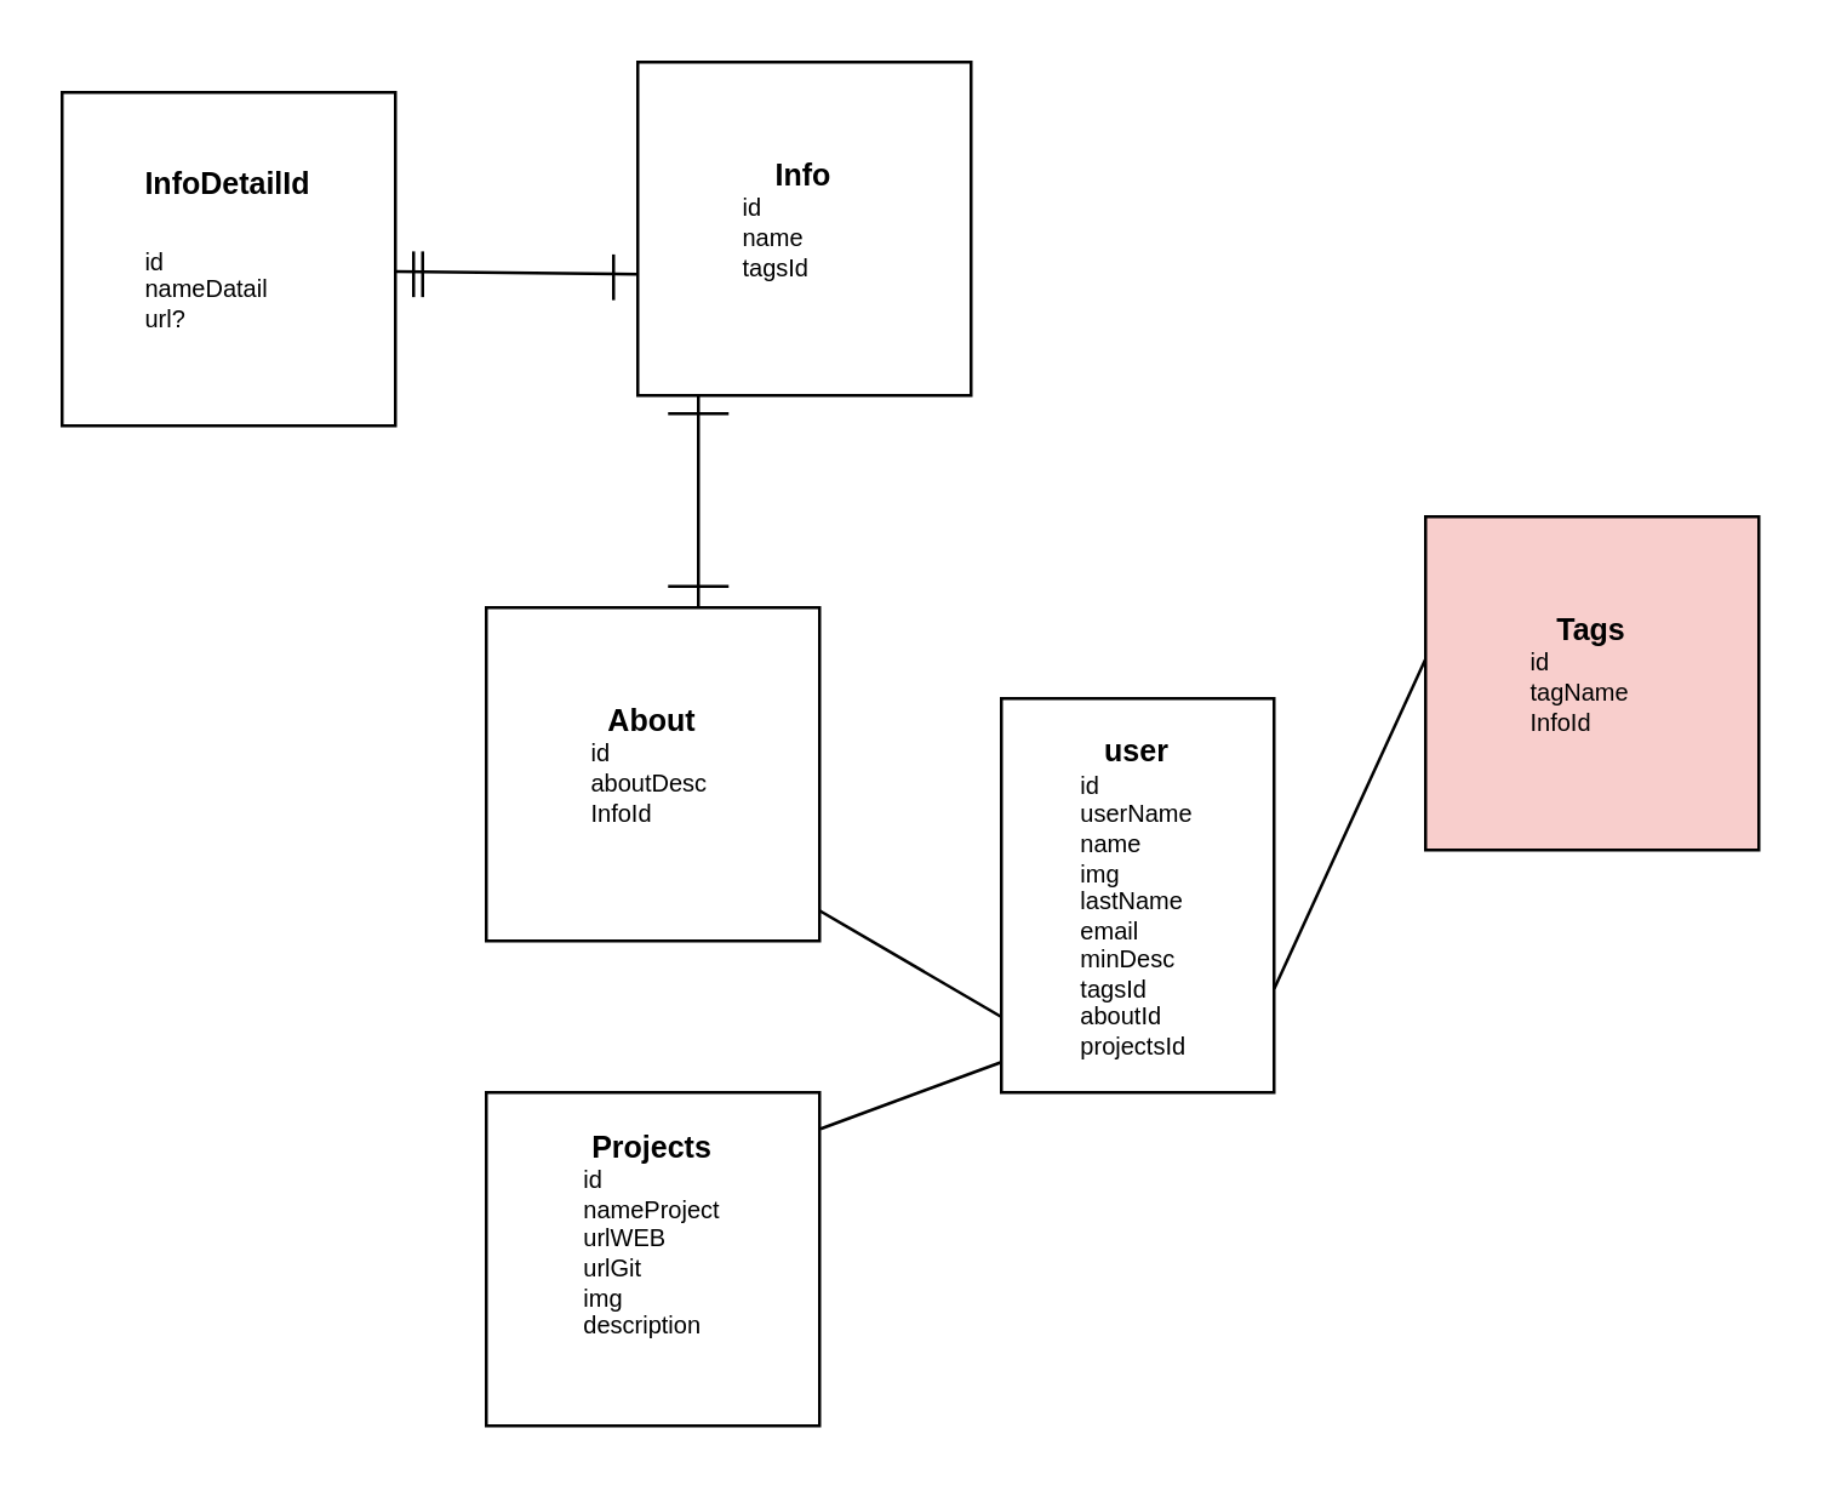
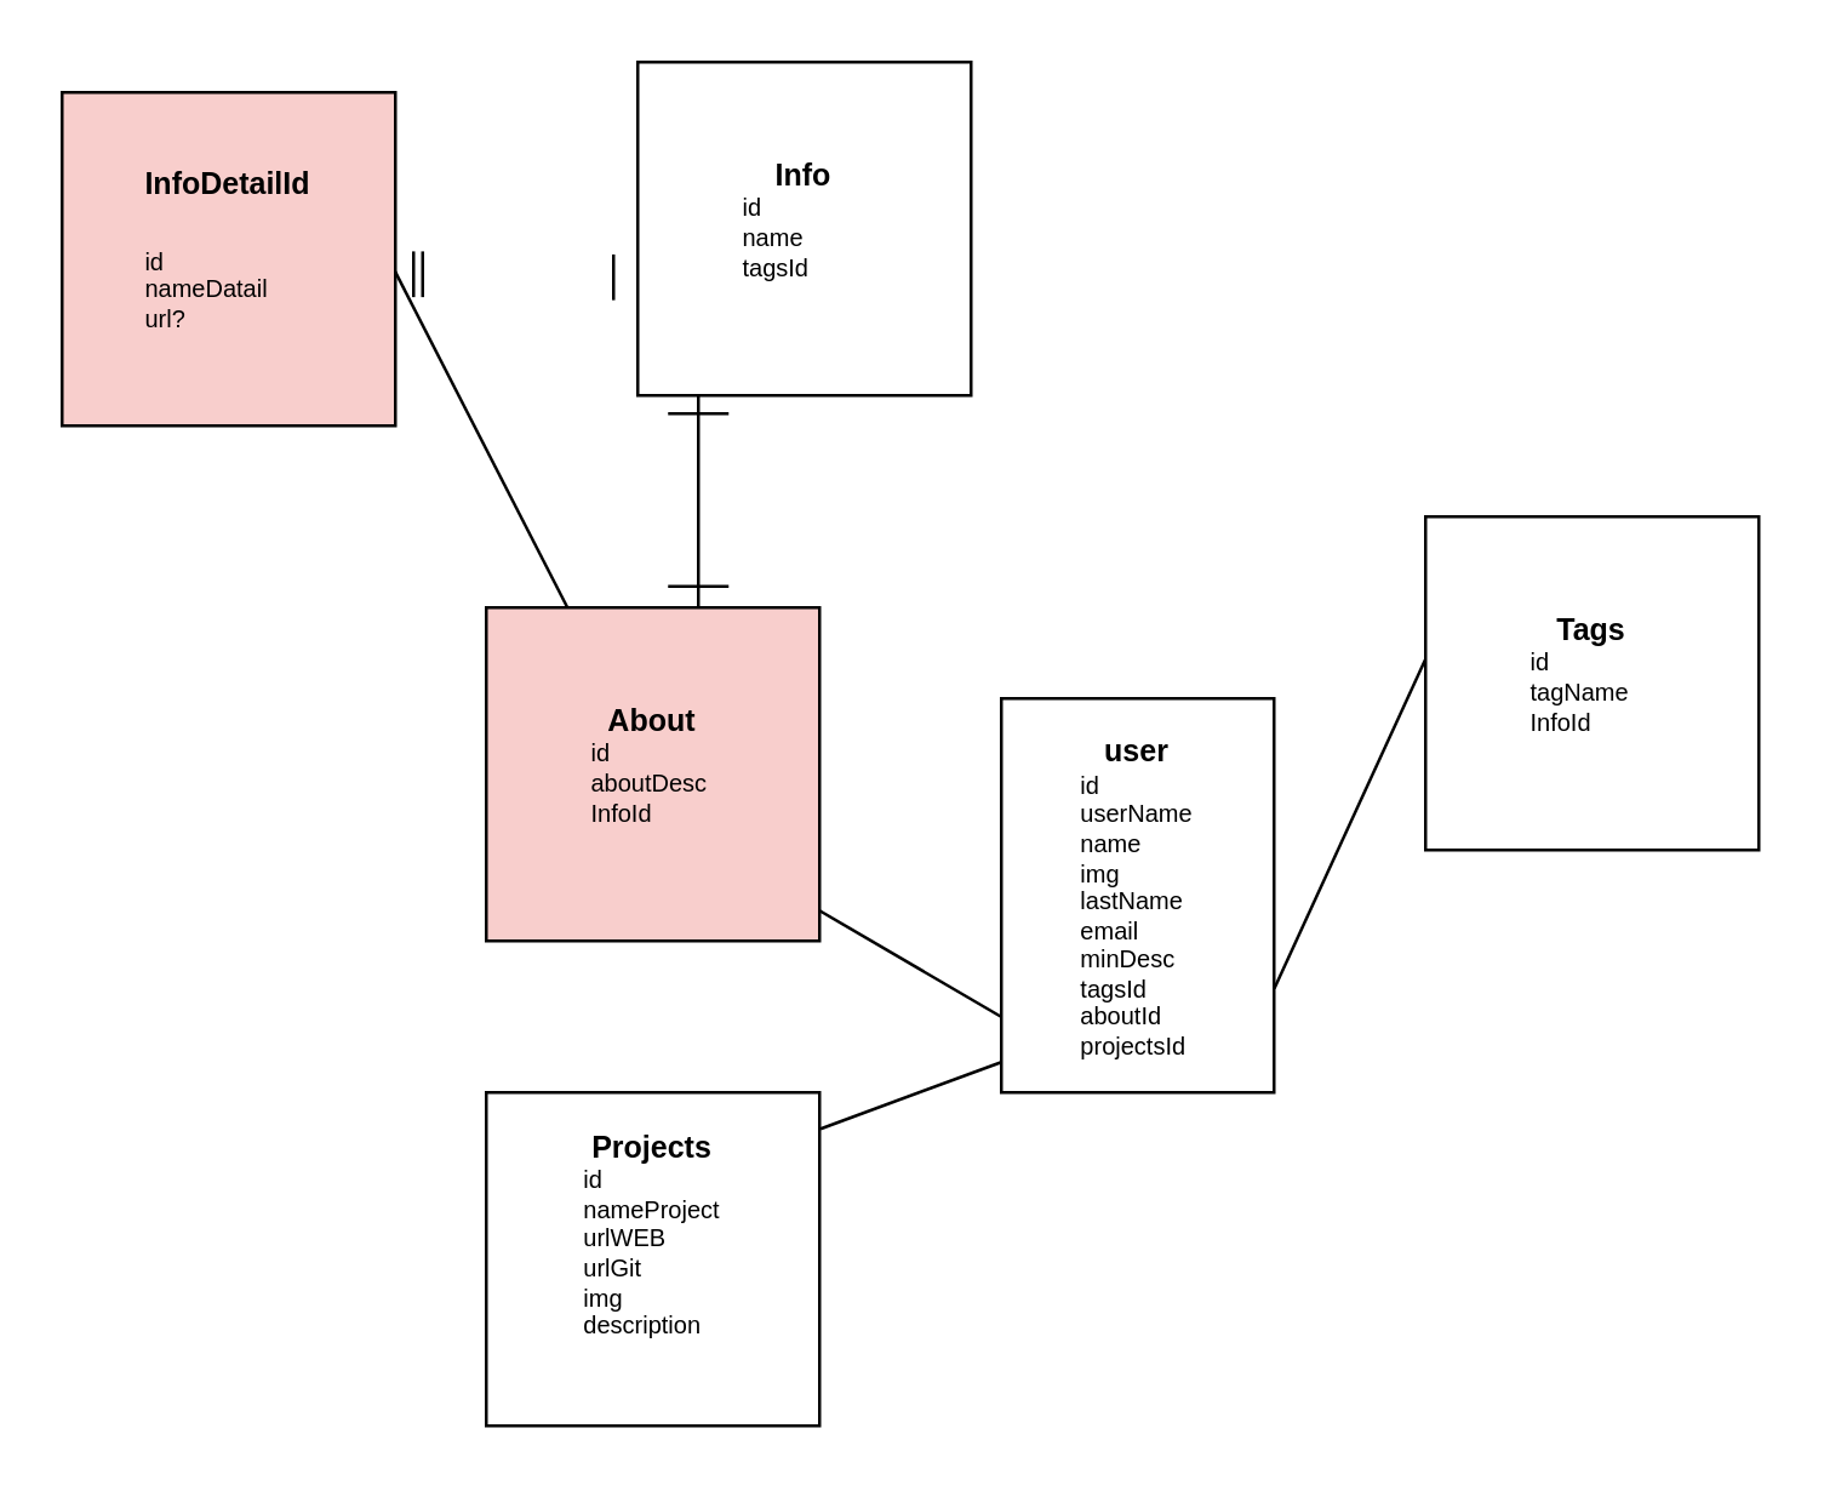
  <mxCell id="0" />
  <mxCell id="1" parent="0" />
  <mxCell id="2" value="&lt;div style=&quot;&quot;&gt;&lt;div style=&quot;border-color: var(--border-color);&quot;&gt;&lt;span style=&quot;background-color: initial;&quot;&gt;&lt;b style=&quot;&quot;&gt;&lt;font style=&quot;font-size: 10px;&quot;&gt;user&lt;/font&gt;&lt;/b&gt;&lt;/span&gt;&lt;br&gt;&lt;div style=&quot;font-size: 8px; text-align: left;&quot;&gt;&lt;span style=&quot;background-color: initial;&quot;&gt;id&lt;/span&gt;&lt;/div&gt;&lt;span style=&quot;font-size: 8px; background-color: initial;&quot;&gt;&lt;div style=&quot;text-align: left;&quot;&gt;&lt;span style=&quot;background-color: initial;&quot;&gt;userName&lt;/span&gt;&lt;/div&gt;&lt;/span&gt;&lt;span style=&quot;font-size: 8px; background-color: initial;&quot;&gt;&lt;div style=&quot;text-align: left;&quot;&gt;&lt;span style=&quot;background-color: initial;&quot;&gt;name&lt;/span&gt;&lt;/div&gt;&lt;div style=&quot;text-align: left;&quot;&gt;&lt;span style=&quot;background-color: initial;&quot;&gt;img&lt;/span&gt;&lt;/div&gt;&lt;/span&gt;&lt;span style=&quot;font-size: 8px; background-color: initial;&quot;&gt;&lt;div style=&quot;text-align: left;&quot;&gt;&lt;span style=&quot;background-color: initial;&quot;&gt;lastName&lt;/span&gt;&lt;/div&gt;&lt;/span&gt;&lt;span style=&quot;font-size: 8px; background-color: initial;&quot;&gt;&lt;div style=&quot;text-align: left;&quot;&gt;&lt;span style=&quot;background-color: initial;&quot;&gt;email&lt;/span&gt;&lt;/div&gt;&lt;/span&gt;&lt;span style=&quot;font-size: 8px; background-color: initial;&quot;&gt;&lt;div style=&quot;text-align: left;&quot;&gt;&lt;span style=&quot;background-color: initial;&quot;&gt;minDesc&lt;/span&gt;&lt;/div&gt;&lt;/span&gt;&lt;span style=&quot;font-size: 8px; background-color: initial;&quot;&gt;&lt;div style=&quot;text-align: left;&quot;&gt;&lt;span style=&quot;background-color: initial;&quot;&gt;tagsId&lt;/span&gt;&lt;/div&gt;&lt;/span&gt;&lt;span style=&quot;font-size: 8px; background-color: initial;&quot;&gt;&lt;div style=&quot;text-align: left;&quot;&gt;&lt;span style=&quot;background-color: initial;&quot;&gt;aboutId&lt;/span&gt;&lt;/div&gt;&lt;/span&gt;&lt;span style=&quot;font-size: 8px; background-color: initial;&quot;&gt;&lt;div style=&quot;text-align: left;&quot;&gt;&lt;span style=&quot;background-color: initial;&quot;&gt;projectsId&lt;/span&gt;&lt;/div&gt;&lt;/span&gt;&lt;/div&gt;&lt;/div&gt;" style="rounded=0;whiteSpace=wrap;html=1;align=center;" vertex="1" parent="1"><mxGeometry x="330" y="230" width="90" height="130" as="geometry" /></mxCell>
- <mxCell id="3" value="&lt;span style=&quot;background-color: initial; text-align: left; font-size: 10px;&quot;&gt;&lt;b&gt;About&lt;/b&gt;&lt;/span&gt;&lt;br&gt;&lt;span style=&quot;border-color: var(--border-color); background-color: initial; font-size: 8px;&quot;&gt;&lt;div style=&quot;border-color: var(--border-color); text-align: left;&quot;&gt;id&lt;/div&gt;&lt;/span&gt;&lt;span style=&quot;border-color: var(--border-color); background-color: initial; font-size: 8px;&quot;&gt;&lt;div style=&quot;border-color: var(--border-color); text-align: left;&quot;&gt;aboutDesc&lt;/div&gt;&lt;/span&gt;&lt;span style=&quot;border-color: var(--border-color); background-color: initial; font-size: 8px;&quot;&gt;&lt;div style=&quot;border-color: var(--border-color); text-align: left;&quot;&gt;InfoId&lt;/div&gt;&lt;/span&gt;&lt;ul style=&quot;border-color: var(--border-color); font-size: 8px;&quot;&gt;&lt;/ul&gt;" style="whiteSpace=wrap;html=1;aspect=fixed;" vertex="1" parent="1"><mxGeometry x="160" y="200" width="110" height="110" as="geometry" /></mxCell>
+ <mxCell id="3" value="&lt;span style=&quot;background-color: initial; text-align: left; font-size: 10px;&quot;&gt;&lt;b&gt;About&lt;/b&gt;&lt;/span&gt;&lt;br&gt;&lt;span style=&quot;border-color: var(--border-color); background-color: initial; font-size: 8px;&quot;&gt;&lt;div style=&quot;border-color: var(--border-color); text-align: left;&quot;&gt;id&lt;/div&gt;&lt;/span&gt;&lt;span style=&quot;border-color: var(--border-color); background-color: initial; font-size: 8px;&quot;&gt;&lt;div style=&quot;border-color: var(--border-color); text-align: left;&quot;&gt;aboutDesc&lt;/div&gt;&lt;/span&gt;&lt;span style=&quot;border-color: var(--border-color); background-color: initial; font-size: 8px;&quot;&gt;&lt;div style=&quot;border-color: var(--border-color); text-align: left;&quot;&gt;InfoId&lt;/div&gt;&lt;/span&gt;&lt;ul style=&quot;border-color: var(--border-color); font-size: 8px;&quot;&gt;&lt;/ul&gt;" style="whiteSpace=wrap;html=1;aspect=fixed;fillColor=#f8cecc;" vertex="1" parent="1"><mxGeometry x="160" y="200" width="110" height="110" as="geometry" /></mxCell>
  <mxCell id="4" value="&lt;span style=&quot;background-color: initial; text-align: left; font-size: 10px;&quot;&gt;&lt;b&gt;Info&lt;/b&gt;&lt;/span&gt;&lt;br&gt;&lt;span style=&quot;border-color: var(--border-color); background-color: initial; font-size: 8px;&quot;&gt;&lt;div style=&quot;border-color: var(--border-color); text-align: left;&quot;&gt;id&lt;/div&gt;&lt;/span&gt;&lt;span style=&quot;border-color: var(--border-color); background-color: initial; font-size: 8px;&quot;&gt;&lt;div style=&quot;border-color: var(--border-color); text-align: left;&quot;&gt;name&lt;/div&gt;&lt;/span&gt;&lt;span style=&quot;border-color: var(--border-color); background-color: initial; font-size: 8px;&quot;&gt;&lt;div style=&quot;border-color: var(--border-color); text-align: left;&quot;&gt;tagsId&lt;/div&gt;&lt;/span&gt;&lt;ul style=&quot;border-color: var(--border-color); font-size: 8px;&quot;&gt;&lt;/ul&gt;" style="whiteSpace=wrap;html=1;aspect=fixed;" vertex="1" parent="1"><mxGeometry x="210" y="20" width="110" height="110" as="geometry" /></mxCell>
- <mxCell id="5" value="&lt;span style=&quot;text-align: left; background-color: initial; font-size: 10px;&quot;&gt;&lt;b&gt;InfoDetailId&lt;br&gt;&lt;/b&gt;&lt;/span&gt;&lt;br&gt;&lt;span style=&quot;border-color: var(--border-color); background-color: initial; font-size: 8px;&quot;&gt;&lt;div style=&quot;border-color: var(--border-color); text-align: left;&quot;&gt;id&lt;/div&gt;&lt;/span&gt;&lt;span style=&quot;border-color: var(--border-color); background-color: initial; font-size: 8px;&quot;&gt;&lt;div style=&quot;border-color: var(--border-color); text-align: left;&quot;&gt;nameDatail&lt;/div&gt;&lt;div style=&quot;border-color: var(--border-color); text-align: left;&quot;&gt;url?&lt;/div&gt;&lt;/span&gt;&lt;ul style=&quot;border-color: var(--border-color); font-size: 8px;&quot;&gt;&lt;/ul&gt;" style="whiteSpace=wrap;html=1;aspect=fixed;" vertex="1" parent="1"><mxGeometry x="20" y="30" width="110" height="110" as="geometry" /></mxCell>
- <mxCell id="6" value="" style="endArrow=none;html=1;rounded=0;entryX=0;entryY=0.636;entryDx=0;entryDy=0;entryPerimeter=0;exitX=0.999;exitY=0.537;exitDx=0;exitDy=0;exitPerimeter=0;" edge="1" parent="1" source="5" target="4"><mxGeometry width="50" height="50" relative="1" as="geometry"><mxPoint x="130" y="70" as="sourcePoint" /><mxPoint x="190" y="60" as="targetPoint" /></mxGeometry></mxCell>
+ <mxCell id="5" value="&lt;span style=&quot;text-align: left; background-color: initial; font-size: 10px;&quot;&gt;&lt;b&gt;InfoDetailId&lt;br&gt;&lt;/b&gt;&lt;/span&gt;&lt;br&gt;&lt;span style=&quot;border-color: var(--border-color); background-color: initial; font-size: 8px;&quot;&gt;&lt;div style=&quot;border-color: var(--border-color); text-align: left;&quot;&gt;id&lt;/div&gt;&lt;/span&gt;&lt;span style=&quot;border-color: var(--border-color); background-color: initial; font-size: 8px;&quot;&gt;&lt;div style=&quot;border-color: var(--border-color); text-align: left;&quot;&gt;nameDatail&lt;/div&gt;&lt;div style=&quot;border-color: var(--border-color); text-align: left;&quot;&gt;url?&lt;/div&gt;&lt;/span&gt;&lt;ul style=&quot;border-color: var(--border-color); font-size: 8px;&quot;&gt;&lt;/ul&gt;" style="whiteSpace=wrap;html=1;aspect=fixed;fillColor=#f8cecc;" vertex="1" parent="1"><mxGeometry x="20" y="30" width="110" height="110" as="geometry" /></mxCell>
+ <mxCell id="6" value="" style="endArrow=none;html=1;rounded=0;exitX=0.999;exitY=0.537;exitDx=0;exitDy=0;exitPerimeter=0;" edge="1" parent="1" source="5" target="3"><mxGeometry width="50" height="50" relative="1" as="geometry"><mxPoint x="130" y="70" as="sourcePoint" /><mxPoint x="190" y="60" as="targetPoint" /></mxGeometry></mxCell>
  <mxCell id="7" value="" style="endArrow=none;html=1;rounded=0;" edge="1" parent="1"><mxGeometry width="50" height="50" relative="1" as="geometry"><mxPoint x="136" y="82.46" as="sourcePoint" /><mxPoint x="136" y="97.55" as="targetPoint" /></mxGeometry></mxCell>
  <mxCell id="8" value="" style="endArrow=none;html=1;rounded=0;" edge="1" parent="1"><mxGeometry width="50" height="50" relative="1" as="geometry"><mxPoint x="139" y="82.46" as="sourcePoint" /><mxPoint x="139" y="97.55" as="targetPoint" /></mxGeometry></mxCell>
  <mxCell id="9" value="" style="endArrow=none;html=1;rounded=0;" edge="1" parent="1"><mxGeometry width="50" height="50" relative="1" as="geometry"><mxPoint x="202" y="83.46" as="sourcePoint" /><mxPoint x="202" y="98.55" as="targetPoint" /></mxGeometry></mxCell>
  <mxCell id="10" value="" style="endArrow=none;html=1;rounded=0;" edge="1" parent="1"><mxGeometry width="50" height="50" relative="1" as="geometry"><mxPoint x="230" y="200" as="sourcePoint" /><mxPoint x="230" y="130" as="targetPoint" /></mxGeometry></mxCell>
  <mxCell id="11" value="" style="endArrow=none;html=1;rounded=0;" edge="1" parent="1"><mxGeometry width="50" height="50" relative="1" as="geometry"><mxPoint x="220" y="136" as="sourcePoint" /><mxPoint x="240" y="136" as="targetPoint" /></mxGeometry></mxCell>
  <mxCell id="12" value="" style="endArrow=none;html=1;rounded=0;" edge="1" parent="1"><mxGeometry width="50" height="50" relative="1" as="geometry"><mxPoint x="220" y="193" as="sourcePoint" /><mxPoint x="240" y="193" as="targetPoint" /></mxGeometry></mxCell>
  <mxCell id="13" value="" style="endArrow=none;html=1;rounded=0;entryX=-0.003;entryY=0.807;entryDx=0;entryDy=0;entryPerimeter=0;" edge="1" parent="1" target="2"><mxGeometry width="50" height="50" relative="1" as="geometry"><mxPoint x="270" y="300" as="sourcePoint" /><mxPoint x="320" y="250" as="targetPoint" /></mxGeometry></mxCell>
- <mxCell id="14" value="&lt;span style=&quot;background-color: initial; text-align: left; font-size: 10px;&quot;&gt;&lt;b&gt;Tags&lt;/b&gt;&lt;/span&gt;&lt;br&gt;&lt;span style=&quot;border-color: var(--border-color); background-color: initial; font-size: 8px;&quot;&gt;&lt;div style=&quot;border-color: var(--border-color); text-align: left;&quot;&gt;id&lt;/div&gt;&lt;/span&gt;&lt;span style=&quot;border-color: var(--border-color); background-color: initial; font-size: 8px;&quot;&gt;&lt;div style=&quot;border-color: var(--border-color); text-align: left;&quot;&gt;tagName&lt;/div&gt;&lt;/span&gt;&lt;span style=&quot;border-color: var(--border-color); background-color: initial; font-size: 8px;&quot;&gt;&lt;div style=&quot;border-color: var(--border-color); text-align: left;&quot;&gt;InfoId&lt;/div&gt;&lt;/span&gt;&lt;ul style=&quot;border-color: var(--border-color); font-size: 8px;&quot;&gt;&lt;/ul&gt;" style="whiteSpace=wrap;html=1;aspect=fixed;fillColor=#f8cecc;" vertex="1" parent="1"><mxGeometry x="470" y="170" width="110" height="110" as="geometry" /></mxCell>
+ <mxCell id="14" value="&lt;span style=&quot;background-color: initial; text-align: left; font-size: 10px;&quot;&gt;&lt;b&gt;Tags&lt;/b&gt;&lt;/span&gt;&lt;br&gt;&lt;span style=&quot;border-color: var(--border-color); background-color: initial; font-size: 8px;&quot;&gt;&lt;div style=&quot;border-color: var(--border-color); text-align: left;&quot;&gt;id&lt;/div&gt;&lt;/span&gt;&lt;span style=&quot;border-color: var(--border-color); background-color: initial; font-size: 8px;&quot;&gt;&lt;div style=&quot;border-color: var(--border-color); text-align: left;&quot;&gt;tagName&lt;/div&gt;&lt;/span&gt;&lt;span style=&quot;border-color: var(--border-color); background-color: initial; font-size: 8px;&quot;&gt;&lt;div style=&quot;border-color: var(--border-color); text-align: left;&quot;&gt;InfoId&lt;/div&gt;&lt;/span&gt;&lt;ul style=&quot;border-color: var(--border-color); font-size: 8px;&quot;&gt;&lt;/ul&gt;" style="whiteSpace=wrap;html=1;aspect=fixed;" vertex="1" parent="1"><mxGeometry x="470" y="170" width="110" height="110" as="geometry" /></mxCell>
  <mxCell id="15" value="" style="endArrow=none;html=1;rounded=0;entryX=-0.001;entryY=0.429;entryDx=0;entryDy=0;entryPerimeter=0;exitX=1.001;exitY=0.736;exitDx=0;exitDy=0;exitPerimeter=0;" edge="1" parent="1" source="2" target="14"><mxGeometry width="50" height="50" relative="1" as="geometry"><mxPoint x="420" y="300" as="sourcePoint" /><mxPoint x="470" y="250" as="targetPoint" /></mxGeometry></mxCell>
  <mxCell id="16" value="&lt;span style=&quot;background-color: initial; text-align: left; font-size: 10px;&quot;&gt;&lt;b&gt;Projects&lt;/b&gt;&lt;/span&gt;&lt;br&gt;&lt;span style=&quot;border-color: var(--border-color); background-color: initial; font-size: 8px;&quot;&gt;&lt;div style=&quot;border-color: var(--border-color); text-align: left;&quot;&gt;id&lt;/div&gt;&lt;/span&gt;&lt;span style=&quot;border-color: var(--border-color); background-color: initial; font-size: 8px;&quot;&gt;&lt;div style=&quot;border-color: var(--border-color); text-align: left;&quot;&gt;nameProject&lt;/div&gt;&lt;/span&gt;&lt;span style=&quot;border-color: var(--border-color); background-color: initial; font-size: 8px;&quot;&gt;&lt;div style=&quot;border-color: var(--border-color); text-align: left;&quot;&gt;urlWEB&lt;/div&gt;&lt;div style=&quot;border-color: var(--border-color); text-align: left;&quot;&gt;urlGit&lt;/div&gt;&lt;div style=&quot;border-color: var(--border-color); text-align: left;&quot;&gt;img&lt;/div&gt;&lt;div style=&quot;border-color: var(--border-color); text-align: left;&quot;&gt;description&lt;/div&gt;&lt;div style=&quot;border-color: var(--border-color); text-align: left;&quot;&gt;&lt;br&gt;&lt;/div&gt;&lt;/span&gt;&lt;ul style=&quot;border-color: var(--border-color); font-size: 8px;&quot;&gt;&lt;/ul&gt;" style="whiteSpace=wrap;html=1;aspect=fixed;" vertex="1" parent="1"><mxGeometry x="160" y="360" width="110" height="110" as="geometry" /></mxCell>
  <mxCell id="17" value="" style="endArrow=none;html=1;rounded=0;exitX=1.003;exitY=0.109;exitDx=0;exitDy=0;exitPerimeter=0;" edge="1" parent="1" source="16"><mxGeometry width="50" height="50" relative="1" as="geometry"><mxPoint x="280" y="400" as="sourcePoint" /><mxPoint x="330" y="350" as="targetPoint" /></mxGeometry></mxCell>
